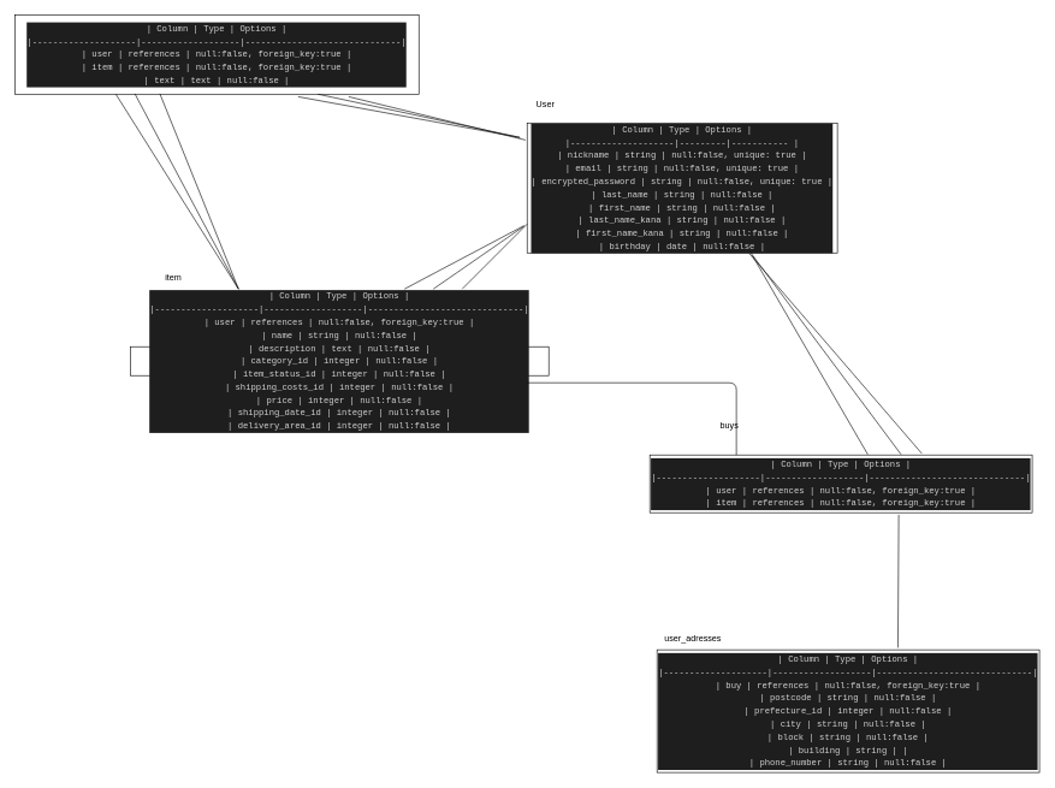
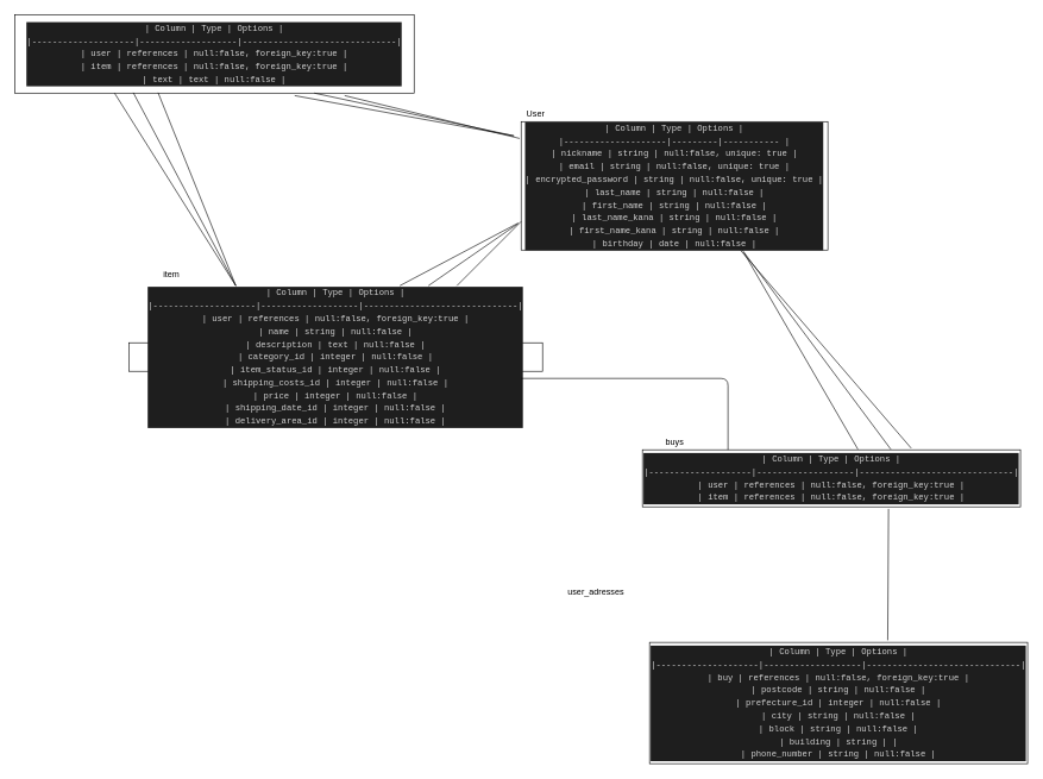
  <mxCell id="0" />
  <mxCell id="1" parent="0" />
- <mxCell id="2" value="User" style="text;html=1;align=center;verticalAlign=middle;resizable=0;points=[];autosize=1;strokeColor=none;fillColor=none;" vertex="1" parent="1"><mxGeometry x="735" y="135" width="40" height="20" as="geometry" /></mxCell>
+ <mxCell id="2" value="User" style="text;html=1;align=center;verticalAlign=middle;resizable=0;points=[];autosize=1;strokeColor=none;fillColor=none;" vertex="1" parent="1"><mxGeometry y="150" width="40" height="20" as="geometry" x="730" /></mxCell>
  <mxCell id="3" value="&lt;meta charset=&quot;utf-8&quot;&gt;&lt;div style=&quot;color: rgb(212, 212, 212); background-color: rgb(30, 30, 30); font-family: menlo, monaco, &amp;quot;courier new&amp;quot;, monospace; font-weight: normal; font-size: 12px; line-height: 18px;&quot;&gt;&lt;div&gt;&lt;span style=&quot;color: #d4d4d4&quot;&gt;| Column             | Type    | Options    |&lt;/span&gt;&lt;/div&gt;&lt;div&gt;&lt;span style=&quot;color: #d4d4d4&quot;&gt;|--------------------|---------|----------- |&lt;/span&gt;&lt;/div&gt;&lt;div&gt;&lt;span style=&quot;color: #d4d4d4&quot;&gt;| nickname           | string  | null:false, unique: true |&lt;/span&gt;&lt;/div&gt;&lt;div&gt;&lt;span style=&quot;color: #d4d4d4&quot;&gt;| email              | string  | null:false, unique: true |&lt;/span&gt;&lt;/div&gt;&lt;div&gt;&lt;span style=&quot;color: #d4d4d4&quot;&gt;| encrypted_password | string  | null:false, unique: true |&lt;/span&gt;&lt;/div&gt;&lt;div&gt;&lt;span style=&quot;color: #d4d4d4&quot;&gt;| last_name          | string  | null:false |&lt;/span&gt;&lt;/div&gt;&lt;div&gt;&lt;span style=&quot;color: #d4d4d4&quot;&gt;| first_name         | string  | null:false |&lt;/span&gt;&lt;/div&gt;&lt;div&gt;&lt;span style=&quot;color: #d4d4d4&quot;&gt;| last_name_kana     | string  | null:false |&lt;/span&gt;&lt;/div&gt;&lt;div&gt;&lt;span style=&quot;color: #d4d4d4&quot;&gt;| first_name_kana    | string  | null:false |&lt;/span&gt;&lt;/div&gt;&lt;div&gt;&lt;span style=&quot;color: #d4d4d4&quot;&gt;| birthday           | date    | null:false |&lt;/span&gt;&lt;/div&gt;&lt;/div&gt;" style="rounded=0;whiteSpace=wrap;html=1;" vertex="1" parent="1"><mxGeometry y="170" width="430" height="180" as="geometry" x="730" /></mxCell>
  <mxCell id="4" value="&lt;div style=&quot;color: rgb(212 , 212 , 212) ; background-color: rgb(30 , 30 , 30) ; font-family: &amp;#34;menlo&amp;#34; , &amp;#34;monaco&amp;#34; , &amp;#34;courier new&amp;#34; , monospace ; line-height: 18px&quot;&gt;&lt;div&gt;| Column             | Type              | Options                      |&lt;/div&gt;&lt;div&gt;|--------------------|-------------------|------------------------------|&lt;/div&gt;&lt;div&gt;| user               | references        | null:false, foreign_key:true |&lt;/div&gt;&lt;div&gt;| name               | string            | null:false                   |&lt;/div&gt;&lt;div&gt;| description        | text              | null:false                   |&lt;/div&gt;&lt;div&gt;| category_id        | integer           | null:false                   |&lt;/div&gt;&lt;div&gt;| item_status_id     | integer           | null:false                   |&lt;/div&gt;&lt;div&gt;| shipping_costs_id  | integer           | null:false                   |&lt;/div&gt;&lt;div&gt;| price              | integer           | null:false                   |&lt;/div&gt;&lt;div&gt;| shipping_date_id   | integer           | null:false                   |&lt;/div&gt;&lt;div&gt;| delivery_area_id   | integer           | null:false                   |&lt;/div&gt;&lt;/div&gt;" style="rounded=0;whiteSpace=wrap;html=1;" vertex="1" parent="1"><mxGeometry x="180" y="480" width="580" height="40" as="geometry" /></mxCell>
  <mxCell id="5" value="item" style="text;html=1;strokeColor=none;fillColor=none;align=center;verticalAlign=middle;whiteSpace=wrap;rounded=0;" vertex="1" parent="1"><mxGeometry x="210" y="370" width="60" height="30" as="geometry" /></mxCell>
  <mxCell id="6" value="" style="endArrow=none;html=1;" edge="1" parent="1"><mxGeometry width="50" height="50" relative="1" as="geometry"><mxPoint x="560" y="400" as="sourcePoint" /><mxPoint x="600" y="400" as="targetPoint" /><Array as="points"><mxPoint y="310" x="730" /></Array></mxGeometry></mxCell>
  <mxCell id="7" value="" style="endArrow=none;html=1;" edge="1" parent="1"><mxGeometry width="50" height="50" relative="1" as="geometry"><mxPoint x="640" y="400" as="sourcePoint" /><mxPoint y="310" as="targetPoint" x="730" /><Array as="points" /></mxGeometry></mxCell>
  <mxCell id="8" value="&lt;div style=&quot;color: rgb(212 , 212 , 212) ; background-color: rgb(30 , 30 , 30) ; font-family: &amp;#34;menlo&amp;#34; , &amp;#34;monaco&amp;#34; , &amp;#34;courier new&amp;#34; , monospace ; line-height: 18px&quot;&gt;&lt;div&gt;| Column             | Type              | Options                      |&lt;/div&gt;&lt;div&gt;|--------------------|-------------------|------------------------------|&lt;/div&gt;&lt;div&gt;| user               | references        | null:false, foreign_key:true |&lt;/div&gt;&lt;div&gt;| item               | references        | null:false, foreign_key:true |&lt;/div&gt;&lt;div&gt;| text               | text              | null:false                   |&lt;/div&gt;&lt;/div&gt;" style="rounded=0;whiteSpace=wrap;html=1;" vertex="1" parent="1"><mxGeometry x="20" y="20" width="560" height="110" as="geometry" /></mxCell>
  <mxCell id="9" value="" style="endArrow=none;html=1;" edge="1" parent="1"><mxGeometry width="50" height="50" relative="1" as="geometry"><mxPoint x="250" y="360" as="sourcePoint" /><mxPoint x="250" y="360" as="targetPoint" /></mxGeometry></mxCell>
  <mxCell id="10" value="" style="endArrow=none;html=1;entryX=0.826;entryY=1.032;entryDx=0;entryDy=0;entryPerimeter=0;exitX=-0.005;exitY=0.131;exitDx=0;exitDy=0;exitPerimeter=0;" edge="1" parent="1" source="3" target="8"><mxGeometry width="50" height="50" relative="1" as="geometry"><mxPoint x="250" y="360" as="sourcePoint" /><mxPoint x="300" y="310" as="targetPoint" /></mxGeometry></mxCell>
  <mxCell id="11" value="" style="endArrow=none;html=1;entryX=0.75;entryY=1;entryDx=0;entryDy=0;" edge="1" parent="1" target="8"><mxGeometry width="50" height="50" relative="1" as="geometry"><mxPoint x="720" y="190" as="sourcePoint" /><mxPoint x="300" y="310" as="targetPoint" /></mxGeometry></mxCell>
  <mxCell id="12" value="" style="endArrow=none;html=1;entryX=0.701;entryY=1.032;entryDx=0;entryDy=0;entryPerimeter=0;" edge="1" parent="1" target="8"><mxGeometry width="50" height="50" relative="1" as="geometry"><mxPoint x="720" y="190" as="sourcePoint" /><mxPoint x="300" y="310" as="targetPoint" /></mxGeometry></mxCell>
  <mxCell id="13" value="" style="endArrow=none;html=1;entryX=0.25;entryY=1;entryDx=0;entryDy=0;" edge="1" parent="1" target="8"><mxGeometry width="50" height="50" relative="1" as="geometry"><mxPoint x="330" y="400" as="sourcePoint" /><mxPoint x="300" y="310" as="targetPoint" /></mxGeometry></mxCell>
  <mxCell id="14" value="" style="endArrow=none;html=1;entryX=0.297;entryY=0.994;entryDx=0;entryDy=0;entryPerimeter=0;" edge="1" parent="1" target="8"><mxGeometry width="50" height="50" relative="1" as="geometry"><mxPoint x="330" y="400" as="sourcePoint" /><mxPoint x="300" y="310" as="targetPoint" /></mxGeometry></mxCell>
  <mxCell id="15" value="" style="endArrow=none;html=1;entryX=0.359;entryY=0.994;entryDx=0;entryDy=0;entryPerimeter=0;" edge="1" parent="1" target="8"><mxGeometry width="50" height="50" relative="1" as="geometry"><mxPoint x="330" y="400" as="sourcePoint" /><mxPoint x="300" y="310" as="targetPoint" /></mxGeometry></mxCell>
  <mxCell id="16" value="&lt;div style=&quot;color: rgb(212 , 212 , 212) ; background-color: rgb(30 , 30 , 30) ; font-family: &amp;#34;menlo&amp;#34; , &amp;#34;monaco&amp;#34; , &amp;#34;courier new&amp;#34; , monospace ; line-height: 18px&quot;&gt;&lt;div&gt;| Column             | Type              | Options                      |&lt;/div&gt;&lt;div&gt;|--------------------|-------------------|------------------------------|&lt;/div&gt;&lt;div&gt;| user               | references        | null:false, foreign_key:true |&lt;/div&gt;&lt;div&gt;| item               | references        | null:false, foreign_key:true |&lt;/div&gt;&lt;/div&gt;" style="rounded=0;whiteSpace=wrap;html=1;" vertex="1" parent="1"><mxGeometry x="900" y="630" width="530" height="80" as="geometry" /></mxCell>
  <mxCell id="17" value="" style="endArrow=none;html=1;entryX=0.716;entryY=1.004;entryDx=0;entryDy=0;entryPerimeter=0;exitX=0.711;exitY=-0.027;exitDx=0;exitDy=0;exitPerimeter=0;" edge="1" parent="1" source="16" target="3"><mxGeometry width="50" height="50" relative="1" as="geometry"><mxPoint x="1270" y="620" as="sourcePoint" /><mxPoint x="1070" y="580" as="targetPoint" /></mxGeometry></mxCell>
  <mxCell id="18" value="" style="endArrow=none;html=1;exitX=0.657;exitY=-0.009;exitDx=0;exitDy=0;exitPerimeter=0;" edge="1" parent="1" source="16"><mxGeometry width="50" height="50" relative="1" as="geometry"><mxPoint x="1020" y="630" as="sourcePoint" /><mxPoint x="1040" y="350" as="targetPoint" /></mxGeometry></mxCell>
  <mxCell id="19" value="" style="endArrow=none;html=1;entryX=0.726;entryY=1.02;entryDx=0;entryDy=0;entryPerimeter=0;exitX=0.57;exitY=-0.009;exitDx=0;exitDy=0;exitPerimeter=0;" edge="1" parent="1" source="16" target="3"><mxGeometry width="50" height="50" relative="1" as="geometry"><mxPoint x="1020" y="630" as="sourcePoint" /><mxPoint x="1070" y="580" as="targetPoint" /></mxGeometry></mxCell>
  <mxCell id="20" value="" style="endArrow=none;html=1;" edge="1" parent="1"><mxGeometry width="50" height="50" relative="1" as="geometry"><mxPoint x="1020" y="630" as="sourcePoint" /><mxPoint y="530" as="targetPoint" x="730" /><Array as="points"><mxPoint x="1020" y="530" /></Array></mxGeometry></mxCell>
  <mxCell id="21" value="&lt;div style=&quot;color: rgb(212 , 212 , 212) ; background-color: rgb(30 , 30 , 30) ; font-family: &amp;#34;menlo&amp;#34; , &amp;#34;monaco&amp;#34; , &amp;#34;courier new&amp;#34; , monospace ; line-height: 18px&quot;&gt;&lt;div&gt;| Column             | Type              | Options                      |&lt;/div&gt;&lt;div&gt;|--------------------|-------------------|------------------------------|&lt;/div&gt;&lt;div&gt;| buy                | references        | null:false, foreign_key:true |&lt;/div&gt;&lt;div&gt;| postcode           | string            | null:false                   |&lt;/div&gt;&lt;div&gt;| prefecture_id      | integer           | null:false                   |&lt;/div&gt;&lt;div&gt;| city               | string            | null:false                   |&lt;/div&gt;&lt;div&gt;| block              | string            | null:false                   |&lt;/div&gt;&lt;div&gt;| building           | string            |                              |&lt;/div&gt;&lt;div&gt;| phone_number       | string            | null:false                   |&lt;/div&gt;&lt;/div&gt;" style="rounded=0;whiteSpace=wrap;html=1;" vertex="1" parent="1"><mxGeometry x="910" y="900" width="530" height="170" as="geometry" /></mxCell>
- <mxCell id="22" value="buys" style="text;html=1;align=center;verticalAlign=middle;resizable=0;points=[];autosize=1;strokeColor=none;fillColor=none;strokeWidth=5;" vertex="1" parent="1"><mxGeometry x="990" y="580" width="40" height="20" as="geometry" /></mxCell>
- <mxCell id="23" value="user_adresses" style="text;html=1;strokeColor=none;fillColor=none;align=center;verticalAlign=middle;whiteSpace=wrap;rounded=0;" vertex="1" parent="1"><mxGeometry x="930" y="870" width="60" height="30" as="geometry" /></mxCell>
+ <mxCell id="22" value="buys" style="text;html=1;align=center;verticalAlign=middle;resizable=0;points=[];autosize=1;strokeColor=none;fillColor=none;strokeWidth=5;" vertex="1" parent="1"><mxGeometry x="925" y="610" width="40" height="20" as="geometry" /></mxCell>
+ <mxCell id="23" value="user_adresses" style="text;html=1;strokeColor=none;fillColor=none;align=center;verticalAlign=middle;whiteSpace=wrap;rounded=0;" vertex="1" parent="1"><mxGeometry x="805" y="815" width="60" height="30" as="geometry" /></mxCell>
  <mxCell id="24" value="" style="endArrow=none;html=1;entryX=0.651;entryY=1.036;entryDx=0;entryDy=0;entryPerimeter=0;exitX=0.63;exitY=-0.017;exitDx=0;exitDy=0;exitPerimeter=0;" edge="1" parent="1" source="21" target="16"><mxGeometry width="50" height="50" relative="1" as="geometry"><mxPoint x="1245" y="890" as="sourcePoint" /><mxPoint x="860" y="820" as="targetPoint" /></mxGeometry></mxCell>
